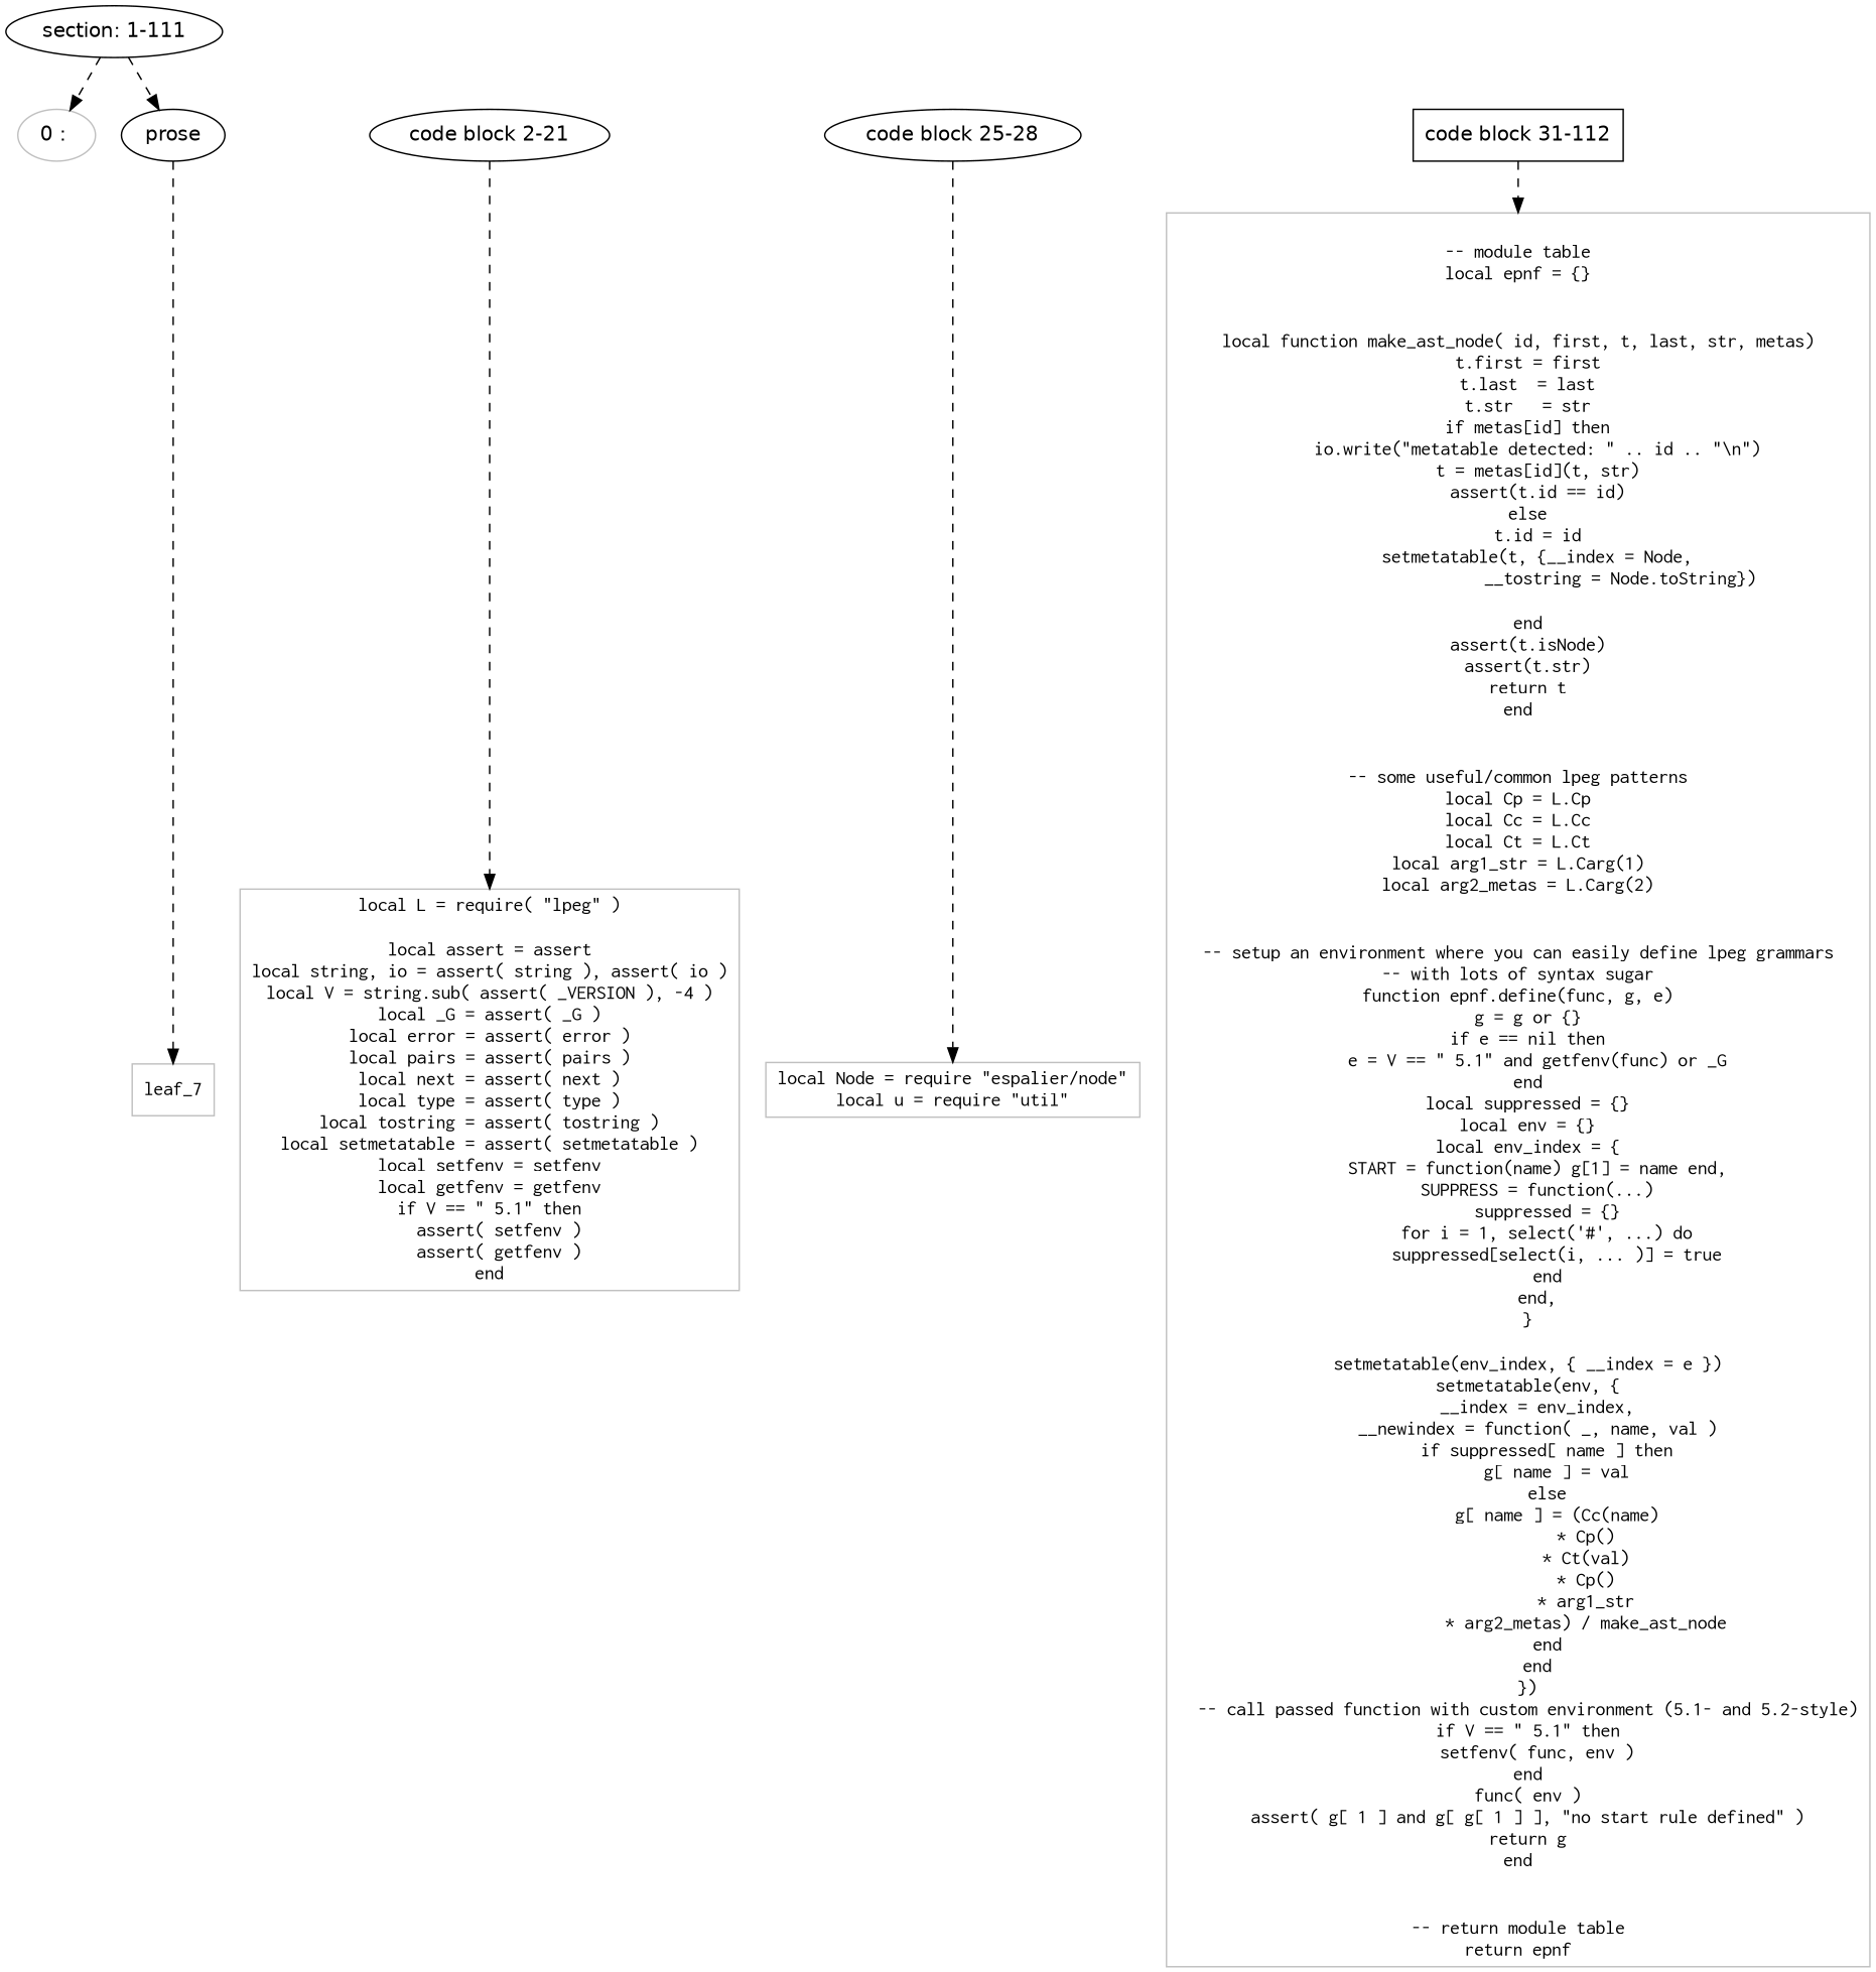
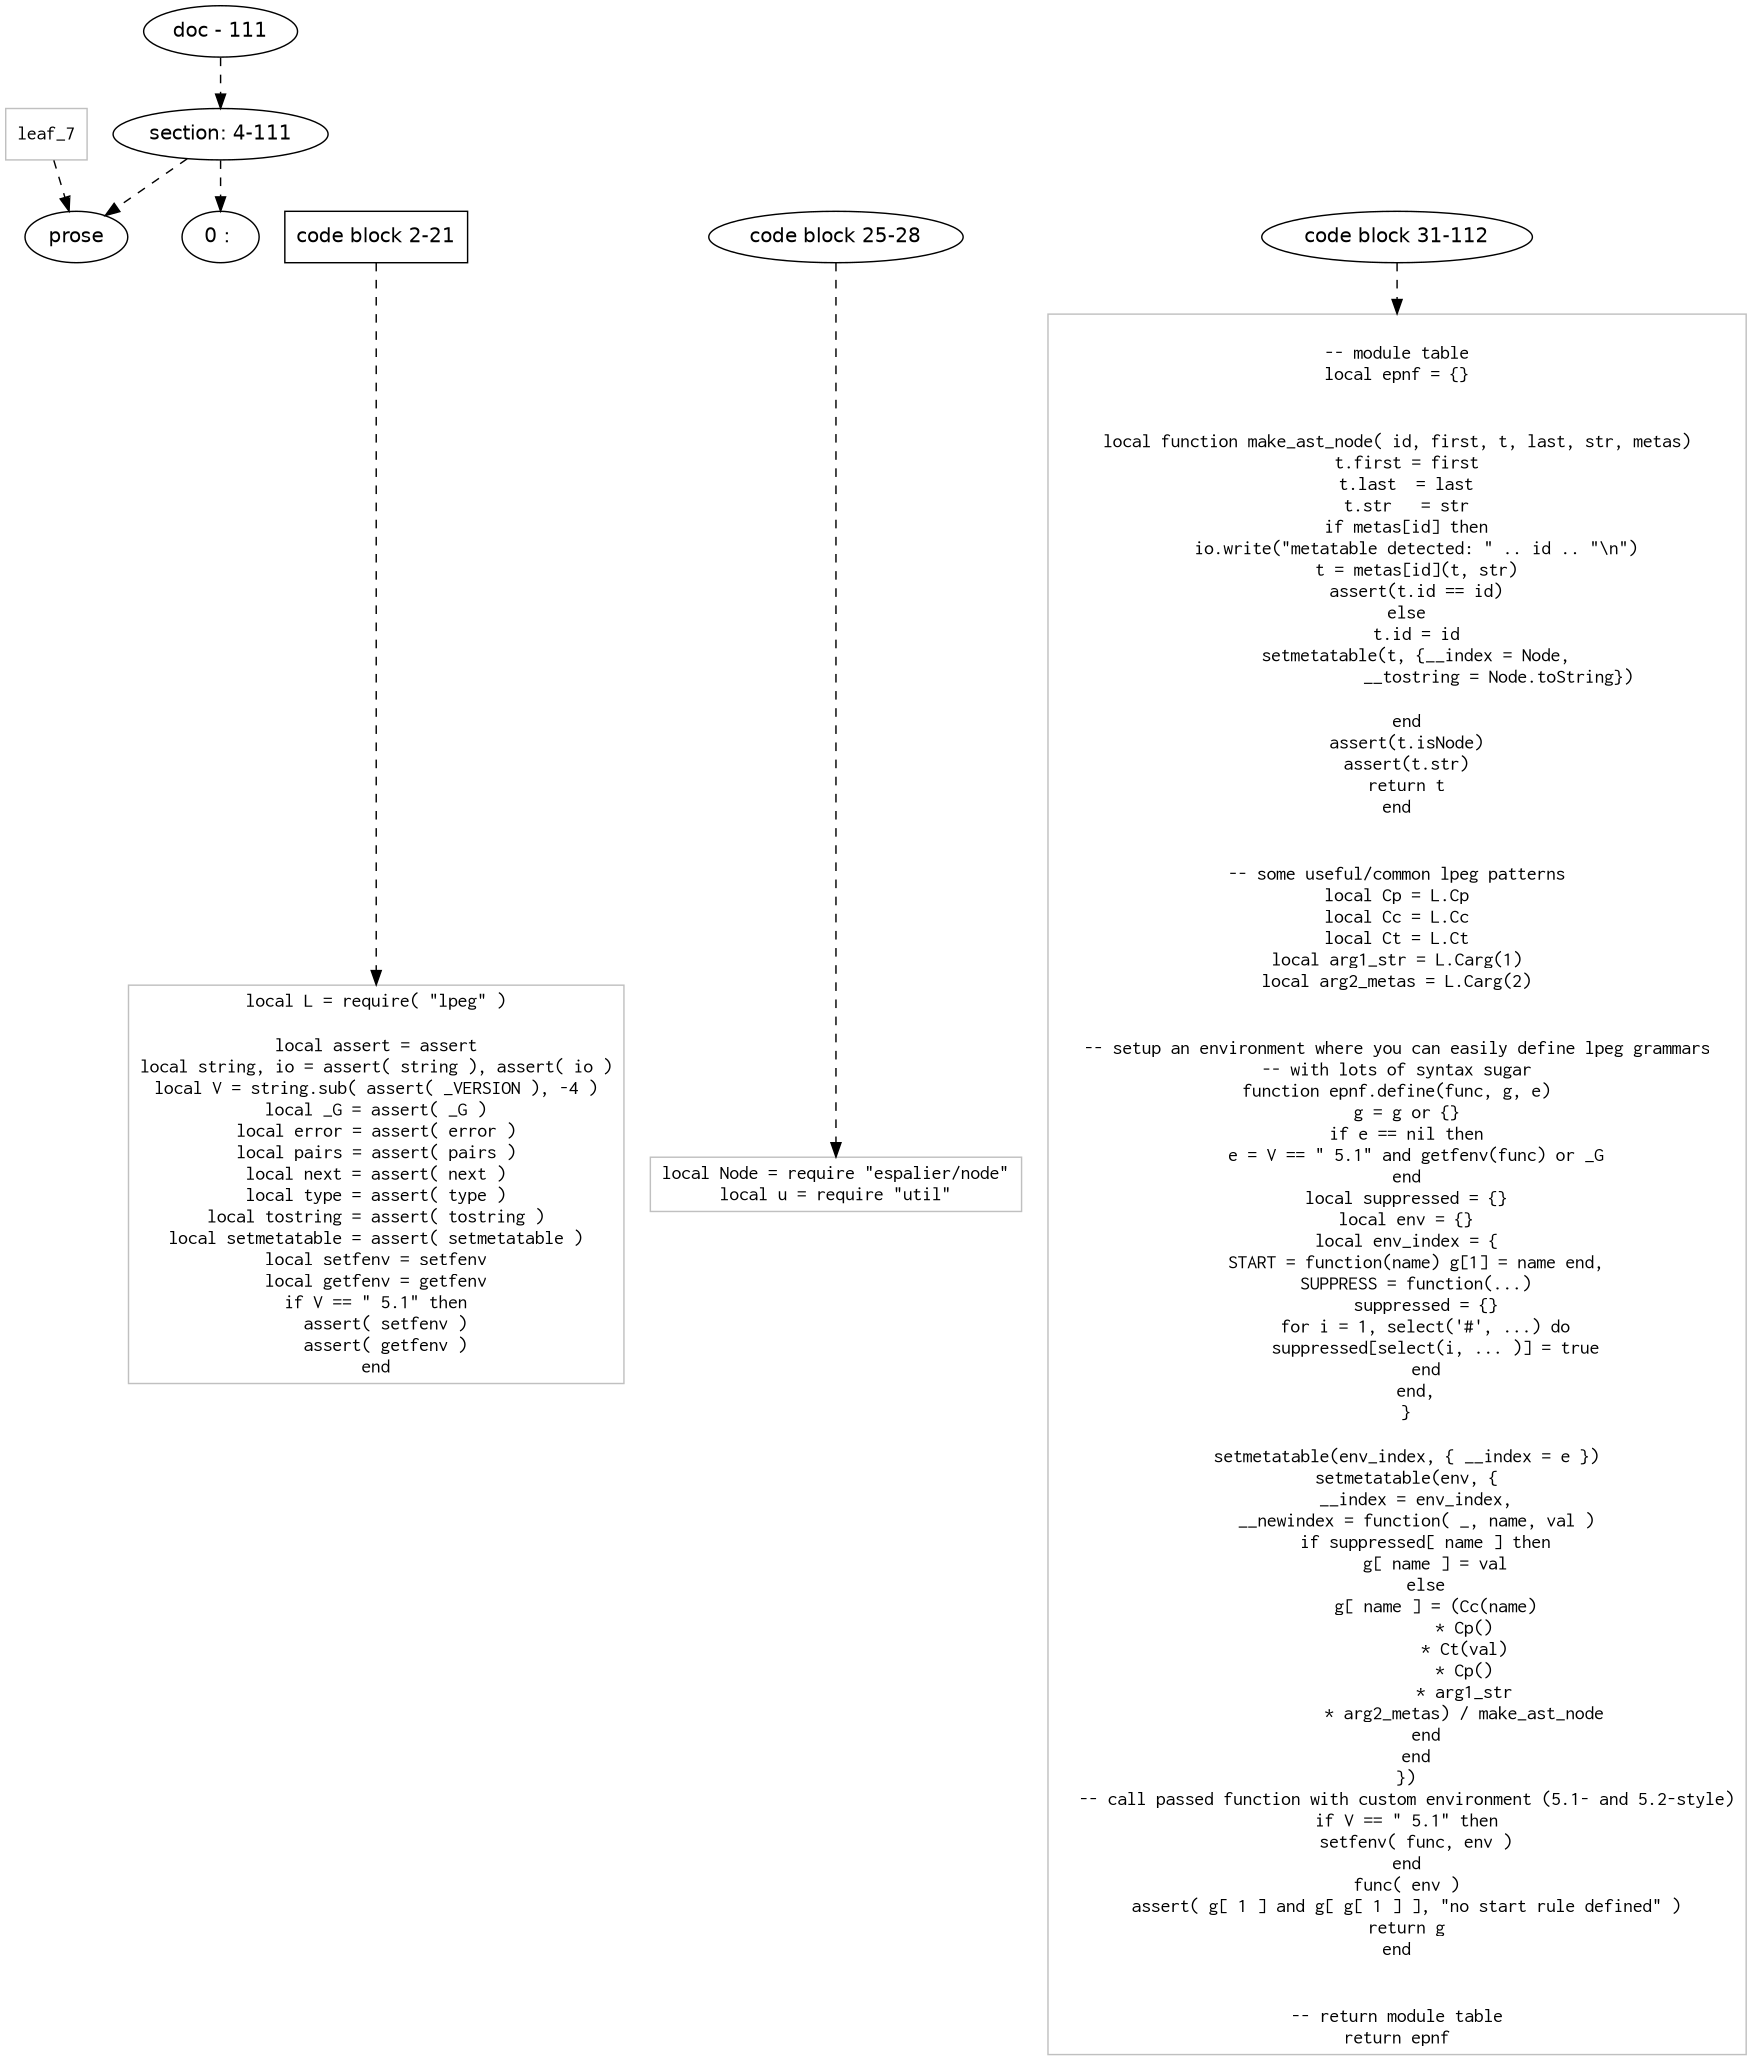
  digraph {
    node [fontname=Helvetica]
    edge [style=dashed]
-   n1 [label="section: 1-111"]
-   n2 [label="0 : " color=Gray]
+   n1 [label="section: 4-111"]
+   n2 [label="0 : "]
    n3 [label=prose]
-   n4 [label="code block 2-21"]
+   n4 [label="code block 2-21" shape=box]
    n5 [label="code block 25-28"]
-   n6 [label="code block 31-112" shape=box]
+   n6 [label="code block 31-112"]
    leaf_7 [color=Gray fontname=Inconsolata shape=rectangle]
    n8 [color=Gray fontname=Inconsolata label="local L = require( \"lpeg\" )\n\nlocal assert = assert\nlocal string, io = assert( string ), assert( io )\nlocal V = string.sub( assert( _VERSION ), -4 )\nlocal _G = assert( _G )\nlocal error = assert( error )\nlocal pairs = assert( pairs )\nlocal next = assert( next )\nlocal type = assert( type )\nlocal tostring = assert( tostring )\nlocal setmetatable = assert( setmetatable )\nlocal setfenv = setfenv\nlocal getfenv = getfenv\nif V == \" 5.1\" then\n  assert( setfenv )\n  assert( getfenv )\nend" shape=rectangle]
    n9 [color=Gray fontname=Inconsolata label="local Node = require \"espalier/node\"\nlocal u = require \"util\"" shape=rectangle]
    n10 [color=Gray fontname=Inconsolata label="\n-- module table\nlocal epnf = {}\n\n\nlocal function make_ast_node( id, first, t, last, str, metas)\n  t.first = first\n  t.last  = last\n  t.str   = str\n  if metas[id] then\n    io.write(\"metatable detected: \" .. id .. \"\\n\")\n    t = metas[id](t, str)\n    assert(t.id == id)\n  else\n    t.id = id\n    setmetatable(t, {__index = Node,\n                     __tostring = Node.toString})\n\n  end\n  assert(t.isNode)\n  assert(t.str)\n  return t\nend\n\n\n-- some useful/common lpeg patterns\nlocal Cp = L.Cp\nlocal Cc = L.Cc\nlocal Ct = L.Ct\nlocal arg1_str = L.Carg(1)\nlocal arg2_metas = L.Carg(2)\n\n\n-- setup an environment where you can easily define lpeg grammars\n-- with lots of syntax sugar\nfunction epnf.define(func, g, e)\n  g = g or {}\n  if e == nil then\n    e = V == \" 5.1\" and getfenv(func) or _G\n  end\n  local suppressed = {}\n  local env = {}\n  local env_index = {\n    START = function(name) g[1] = name end,\n    SUPPRESS = function(...)\n      suppressed = {}\n      for i = 1, select('#', ...) do\n        suppressed[select(i, ... )] = true\n      end\n    end,\n  }\n\n  setmetatable(env_index, { __index = e })\n  setmetatable(env, {\n    __index = env_index,\n    __newindex = function( _, name, val )\n      if suppressed[ name ] then\n        g[ name ] = val\n      else\n        g[ name ] = (Cc(name)\n              * Cp()\n              * Ct(val)\n              * Cp()\n              * arg1_str\n              * arg2_metas) / make_ast_node\n      end\n    end\n  })\n  -- call passed function with custom environment (5.1- and 5.2-style)\n  if V == \" 5.1\" then\n    setfenv( func, env )\n  end\n  func( env )\n  assert( g[ 1 ] and g[ g[ 1 ] ], \"no start rule defined\" )\n  return g\nend\n\n\n-- return module table\nreturn epnf" shape=rectangle]
+   n11 [label="doc - 111"]
    subgraph sub_1 {
      rank=same
      n1
    }
    subgraph sub_2 {
      rank=same
      n2
      n3
      n4
      n5
      n6
    }
    n1 -> n2
    n1 -> n3
-   n3 -> leaf_7
+   leaf_7 -> n3
    n4 -> n8
    n5 -> n9
    n6 -> n10
+   n11 -> n1
  }
